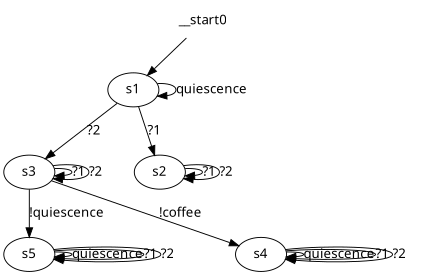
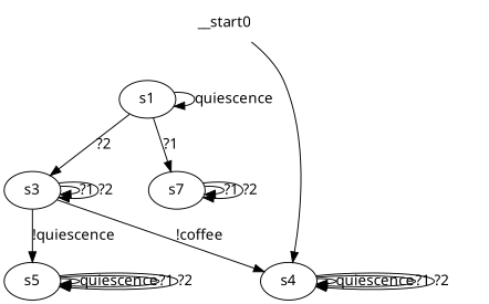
  digraph {
    fontname="Noto Sans"
    node [fontname="Noto Sans"]
    edge [fontname="Noto Sans"]
    n1 [label=s1]
-   n2 [label=s2]
+   n2 [label=s7]
    n3 [label=s3]
    n4 [label=s4]
    n5 [label=s5]
    __start0 [shape=none]
    n1 -> n1 [label=quiescence]
    n1 -> n2 [label="?1"]
    n1 -> n3 [label="?2"]
    n2 -> n2 [label="?1"]
    n2 -> n2 [label="?2"]
    n3 -> n3 [label="?1"]
    n3 -> n3 [label="?2"]
    n3 -> n4 [label="!coffee"]
    n3 -> n5 [label="!quiescence"]
    n4 -> n4 [label=quiescence]
    n4 -> n4 [label="?1"]
    n4 -> n4 [label="?2"]
    n5 -> n5 [label=quiescence]
    n5 -> n5 [label="?1"]
    n5 -> n5 [label="?2"]
-   __start0 -> n1
+   __start0 -> n4
  }
